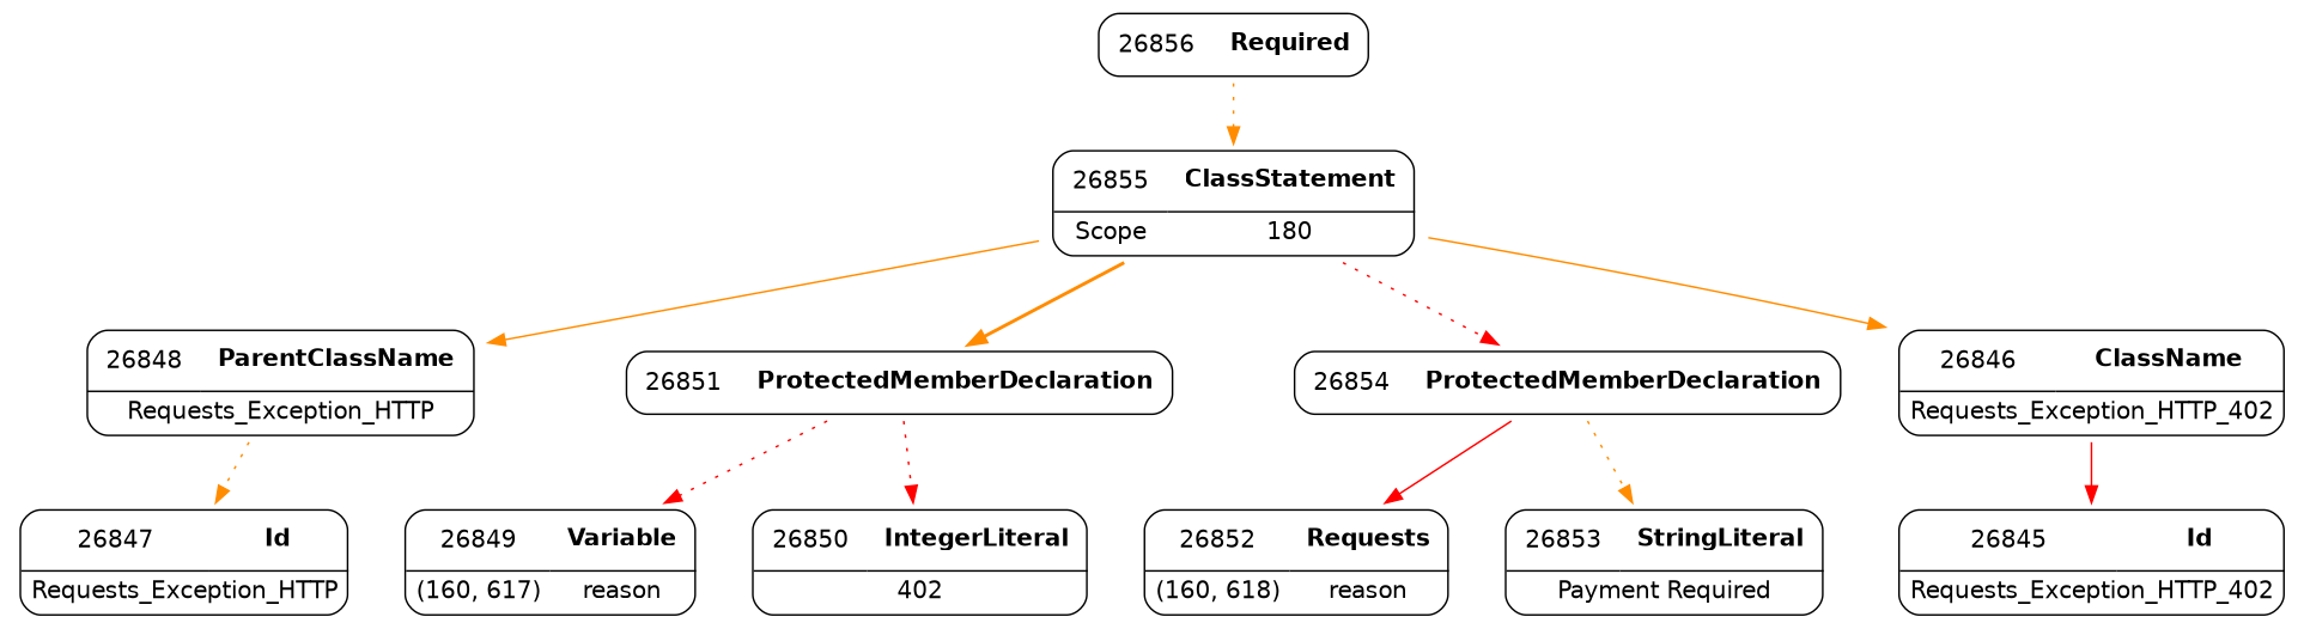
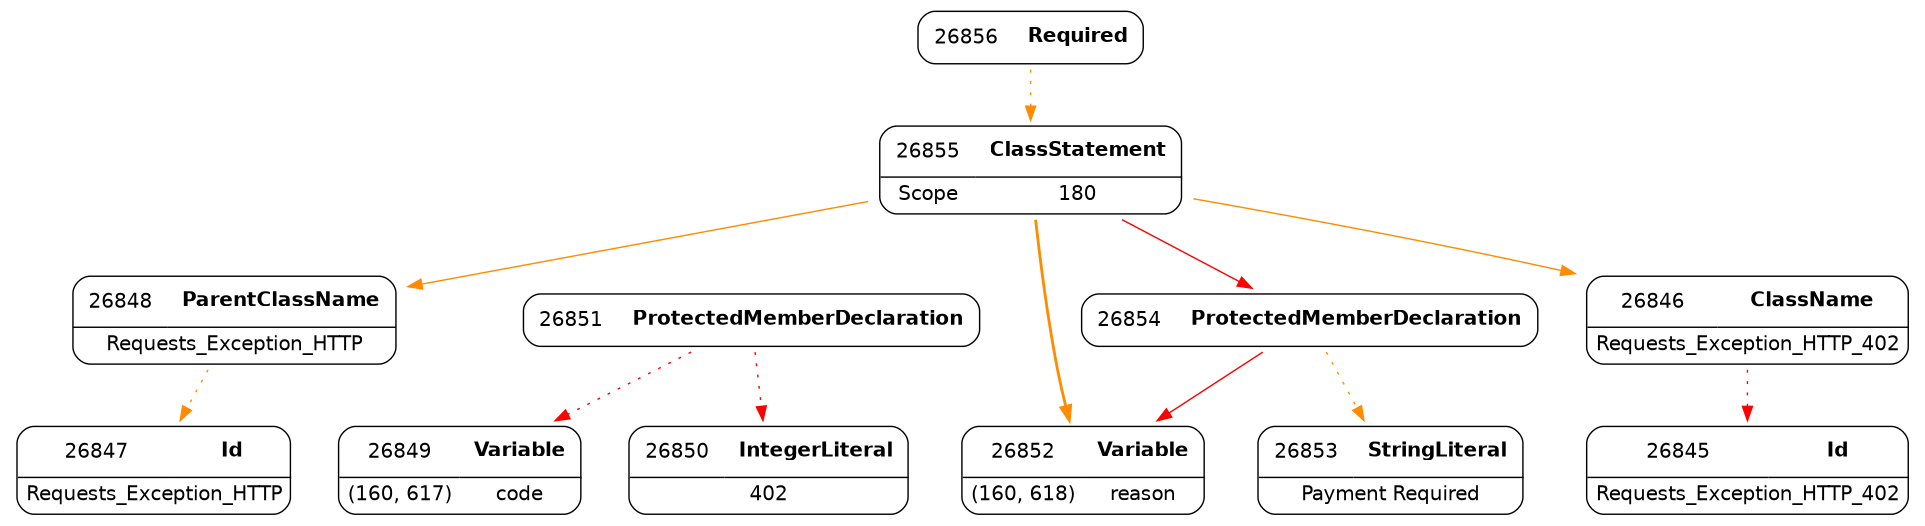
  digraph {
    fontname="DejaVu Sans"
    node [fontname="DejaVu Sans" shape=none]
    edge [color=darkorange fontname="DejaVu Sans" style=dotted weight=2]
    n1 [label=<<TABLE border='1' cellspacing='0' cellpadding='10' style='rounded' ><TR><TD border='0'>26848</TD><TD border='0'><B>ParentClassName</B></TD></TR><HR/><TR><TD border='0' cellpadding='5' colspan='2'>Requests_Exception_HTTP</TD></TR></TABLE>>]
    n2 [label=<<TABLE border='1' cellspacing='0' cellpadding='10' style='rounded' ><TR><TD border='0'>26847</TD><TD border='0'><B>Id</B></TD></TR><HR/><TR><TD border='0' cellpadding='5' colspan='2'>Requests_Exception_HTTP</TD></TR></TABLE>>]
-   n3 [label=<<TABLE border='1' cellspacing='0' cellpadding='10' style='rounded' ><TR><TD border='0'>26849</TD><TD border='0'><B>Variable</B></TD></TR><HR/><TR><TD border='0' cellpadding='5'>(160, 617)</TD><TD border='0' cellpadding='5'>reason</TD></TR></TABLE>>]
+   n3 [label=<<TABLE border='1' cellspacing='0' cellpadding='10' style='rounded' ><TR><TD border='0'>26849</TD><TD border='0'><B>Variable</B></TD></TR><HR/><TR><TD border='0' cellpadding='5'>(160, 617)</TD><TD border='0' cellpadding='5'>code</TD></TR></TABLE>>]
    n4 [label=<<TABLE border='1' cellspacing='0' cellpadding='10' style='rounded' ><TR><TD border='0'>26850</TD><TD border='0'><B>IntegerLiteral</B></TD></TR><HR/><TR><TD border='0' cellpadding='5' colspan='2'>402</TD></TR></TABLE>>]
    n5 [label=<<TABLE border='1' cellspacing='0' cellpadding='10' style='rounded' ><TR><TD border='0'>26851</TD><TD border='0'><B>ProtectedMemberDeclaration</B></TD></TR></TABLE>>]
-   n6 [label=<<TABLE border='1' cellspacing='0' cellpadding='10' style='rounded' ><TR><TD border='0'>26852</TD><TD border='0'><B>Requests</B></TD></TR><HR/><TR><TD border='0' cellpadding='5'>(160, 618)</TD><TD border='0' cellpadding='5'>reason</TD></TR></TABLE>>]
+   n6 [label=<<TABLE border='1' cellspacing='0' cellpadding='10' style='rounded' ><TR><TD border='0'>26852</TD><TD border='0'><B>Variable</B></TD></TR><HR/><TR><TD border='0' cellpadding='5'>(160, 618)</TD><TD border='0' cellpadding='5'>reason</TD></TR></TABLE>>]
    n7 [label=<<TABLE border='1' cellspacing='0' cellpadding='10' style='rounded' ><TR><TD border='0'>26853</TD><TD border='0'><B>StringLiteral</B></TD></TR><HR/><TR><TD border='0' cellpadding='5' colspan='2'>Payment Required</TD></TR></TABLE>>]
    n8 [label=<<TABLE border='1' cellspacing='0' cellpadding='10' style='rounded' ><TR><TD border='0'>26854</TD><TD border='0'><B>ProtectedMemberDeclaration</B></TD></TR></TABLE>>]
    n9 [label=<<TABLE border='1' cellspacing='0' cellpadding='10' style='rounded' ><TR><TD border='0'>26855</TD><TD border='0'><B>ClassStatement</B></TD></TR><HR/><TR><TD border='0' cellpadding='5'>Scope</TD><TD border='0' cellpadding='5'>180</TD></TR></TABLE>>]
    n10 [label=<<TABLE border='1' cellspacing='0' cellpadding='10' style='rounded' ><TR><TD border='0'>26846</TD><TD border='0'><B>ClassName</B></TD></TR><HR/><TR><TD border='0' cellpadding='5' colspan='2'>Requests_Exception_HTTP_402</TD></TR></TABLE>>]
    n11 [label=<<TABLE border='1' cellspacing='0' cellpadding='10' style='rounded' ><TR><TD border='0'>26845</TD><TD border='0'><B>Id</B></TD></TR><HR/><TR><TD border='0' cellpadding='5' colspan='2'>Requests_Exception_HTTP_402</TD></TR></TABLE>>]
    n12 [label=<<TABLE border='1' cellspacing='0' cellpadding='10' style='rounded' ><TR><TD border='0'>26856</TD><TD border='0'><B>Required</B></TD></TR></TABLE>>]
    n1 -> n2
    n5 -> n3 [color=red]
    n5 -> n4 [color=red]
    n8 -> n6 [color=red style=solid]
    n8 -> n7
    n9 -> n1 [style=solid]
-   n9 -> n5 [style=bold]
-   n9 -> n8 [color=red]
+   n9 -> n6 [style=bold]
+   n9 -> n8 [color=red style=solid]
    n9 -> n10 [style=solid]
-   n10 -> n11 [color=red style=solid]
+   n10 -> n11 [color=red]
    n12 -> n9
  }
